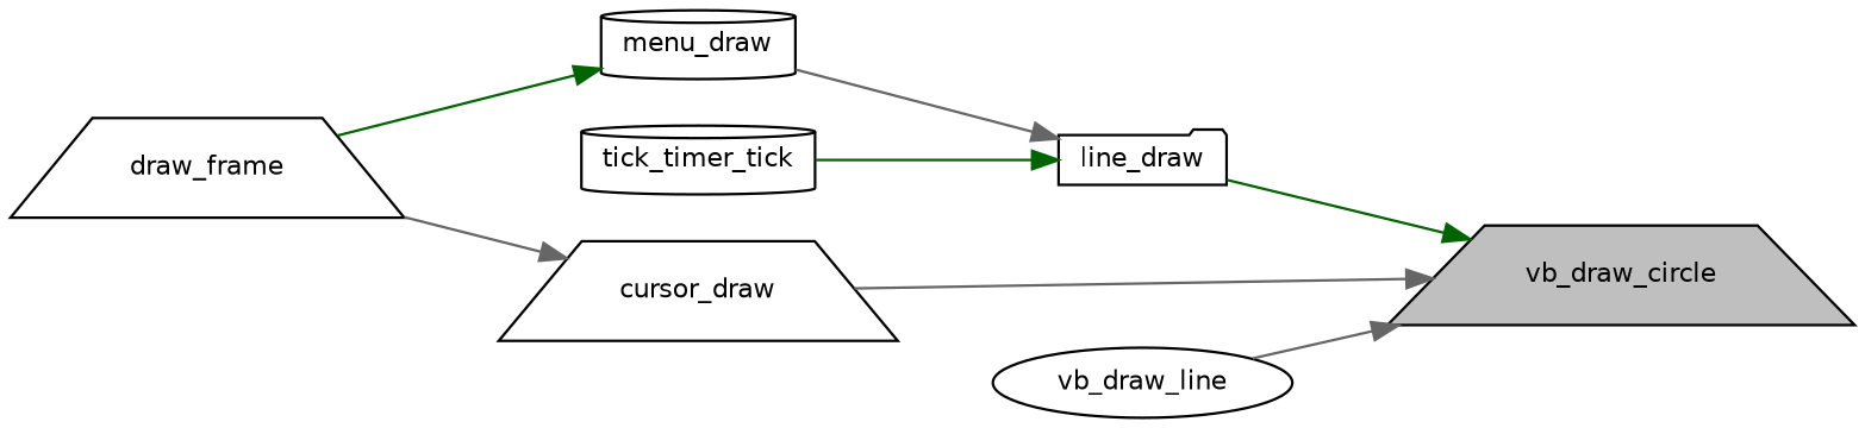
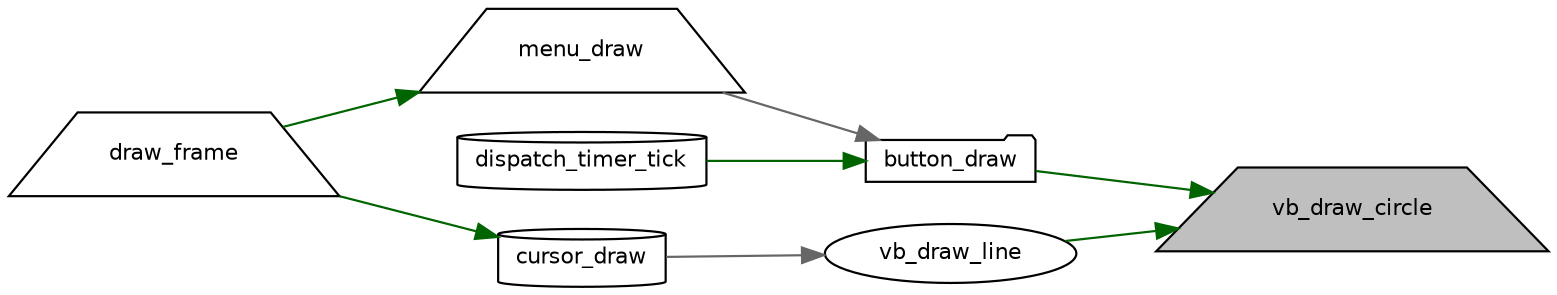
  digraph {
    rankdir=RL
    node [color=black fillcolor=white fontname=Helvetica fontsize=10 shape=cylinder style=filled]
    edge [color=darkgreen dir=back fontname=Helvetica fontsize=10 labelfontname=Helvetica labelfontsize=10 style=solid]
    n1 [fillcolor=grey75 fontcolor=black height=0.2 label=vb_draw_circle shape=trapezium width=0.4]
-   n2 [height=0.2 label=line_draw shape=folder width=0.4]
-   n3 [height=0.2 label=cursor_draw shape=trapezium width=0.4]
+   n2 [height=0.2 label=button_draw shape=folder width=0.4]
+   n3 [height=0.2 label=cursor_draw width=0.4]
    n4 [height=0.2 label=vb_draw_line shape=ellipse width=0.4]
-   n5 [height=0.2 label=menu_draw width=0.4]
-   n6 [height=0.2 label=tick_timer_tick width=0.4]
+   n5 [height=0.2 label=menu_draw shape=trapezium width=0.4]
+   n6 [height=0.2 label=dispatch_timer_tick width=0.4]
    n7 [height=0.2 label=draw_frame shape=trapezium width=0.4]
    n1 -> n2
-   n1 -> n3 [color=gray40]
-   n1 -> n4 [color=gray40]
+   n4 -> n3 [color=gray40]
+   n1 -> n4
    n2 -> n5 [color=gray40]
    n2 -> n6
-   n3 -> n7 [color=gray40]
+   n3 -> n7
    n5 -> n7
  }
